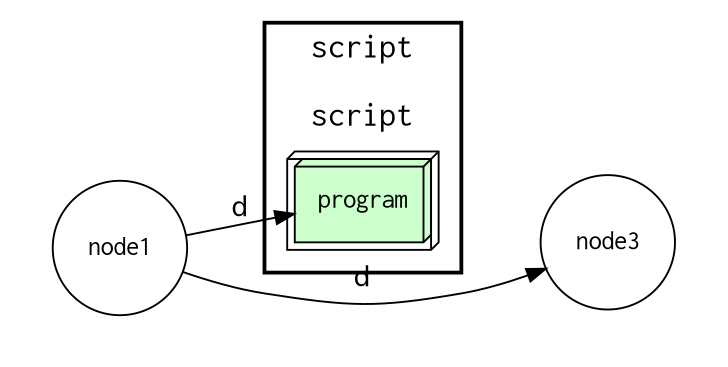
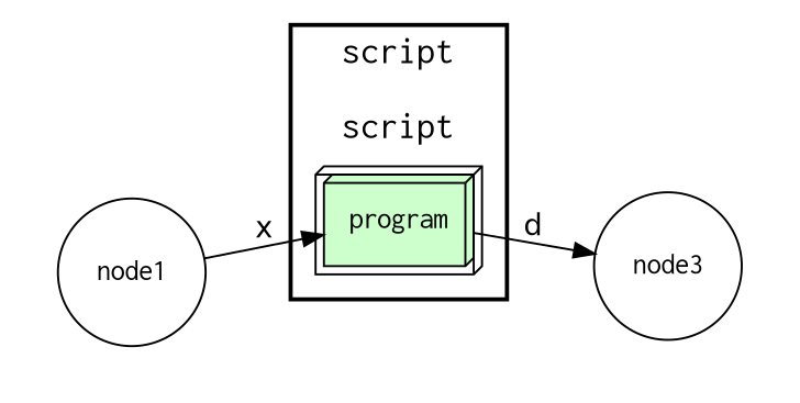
  digraph {
    fontname=Courier
    rankdir=LR
    node [fillcolor="#FFFFFF" fontname=Courier peripheries=1 shape=circle style=filled]
    edge [fontname=Helvetica]
    n1 [label=node1 width=0.2]
    n2 [fillcolor="#CCFFCC" label=program peripheries=2 shape=box3d]
    node3 [width=0.2]
    subgraph cluster_1 {
      color=white
      subgraph cluster_2 {
        color=white
        n1
      }
    }
    subgraph cluster_3 {
      fontsize=18
      label=script
      penwidth=2
      subgraph cluster_4 {
        color=white
        fontsize=18
        label=script
        penwidth=2
        n2
      }
    }
    subgraph cluster_5 {
      color=white
      subgraph cluster_6 {
        color=white
        node3
      }
    }
-   n1 -> n2 [label=d]
-   n1 -> node3 [label=d]
+   n1 -> n2 [label=x]
+   n2 -> node3 [label=d]
  }
